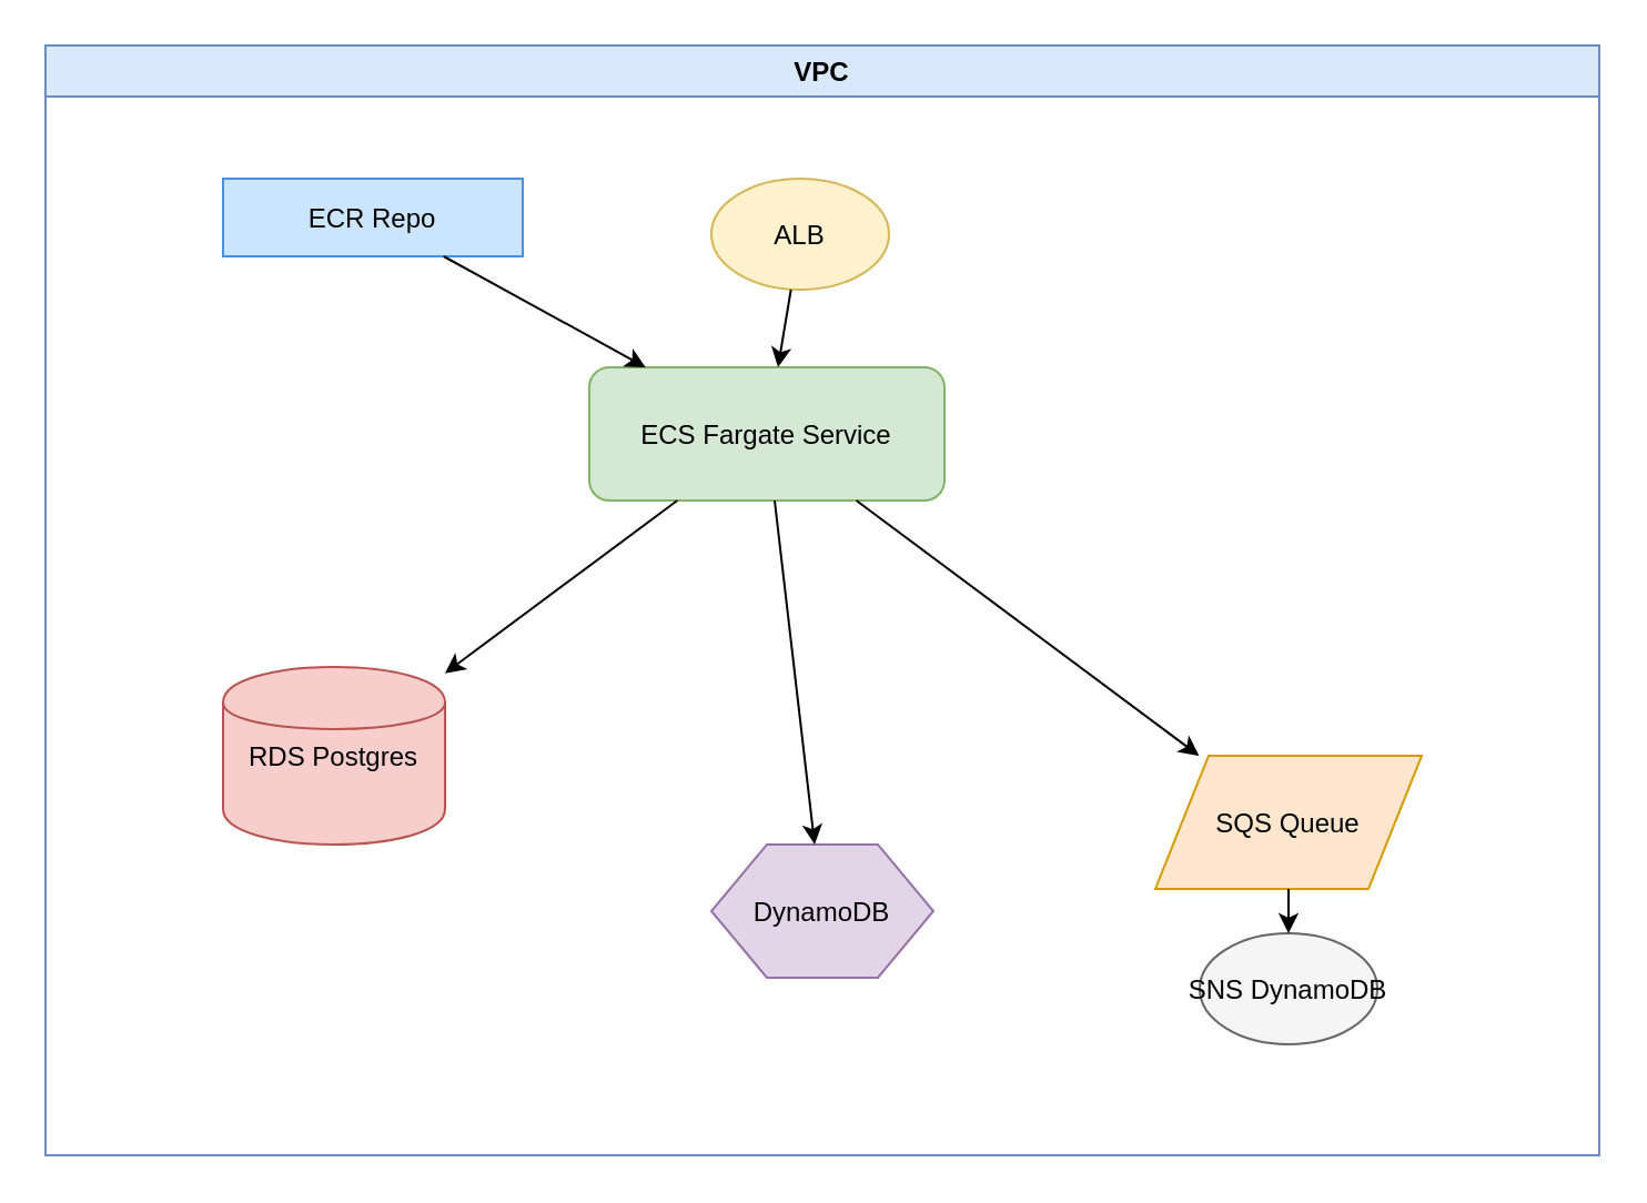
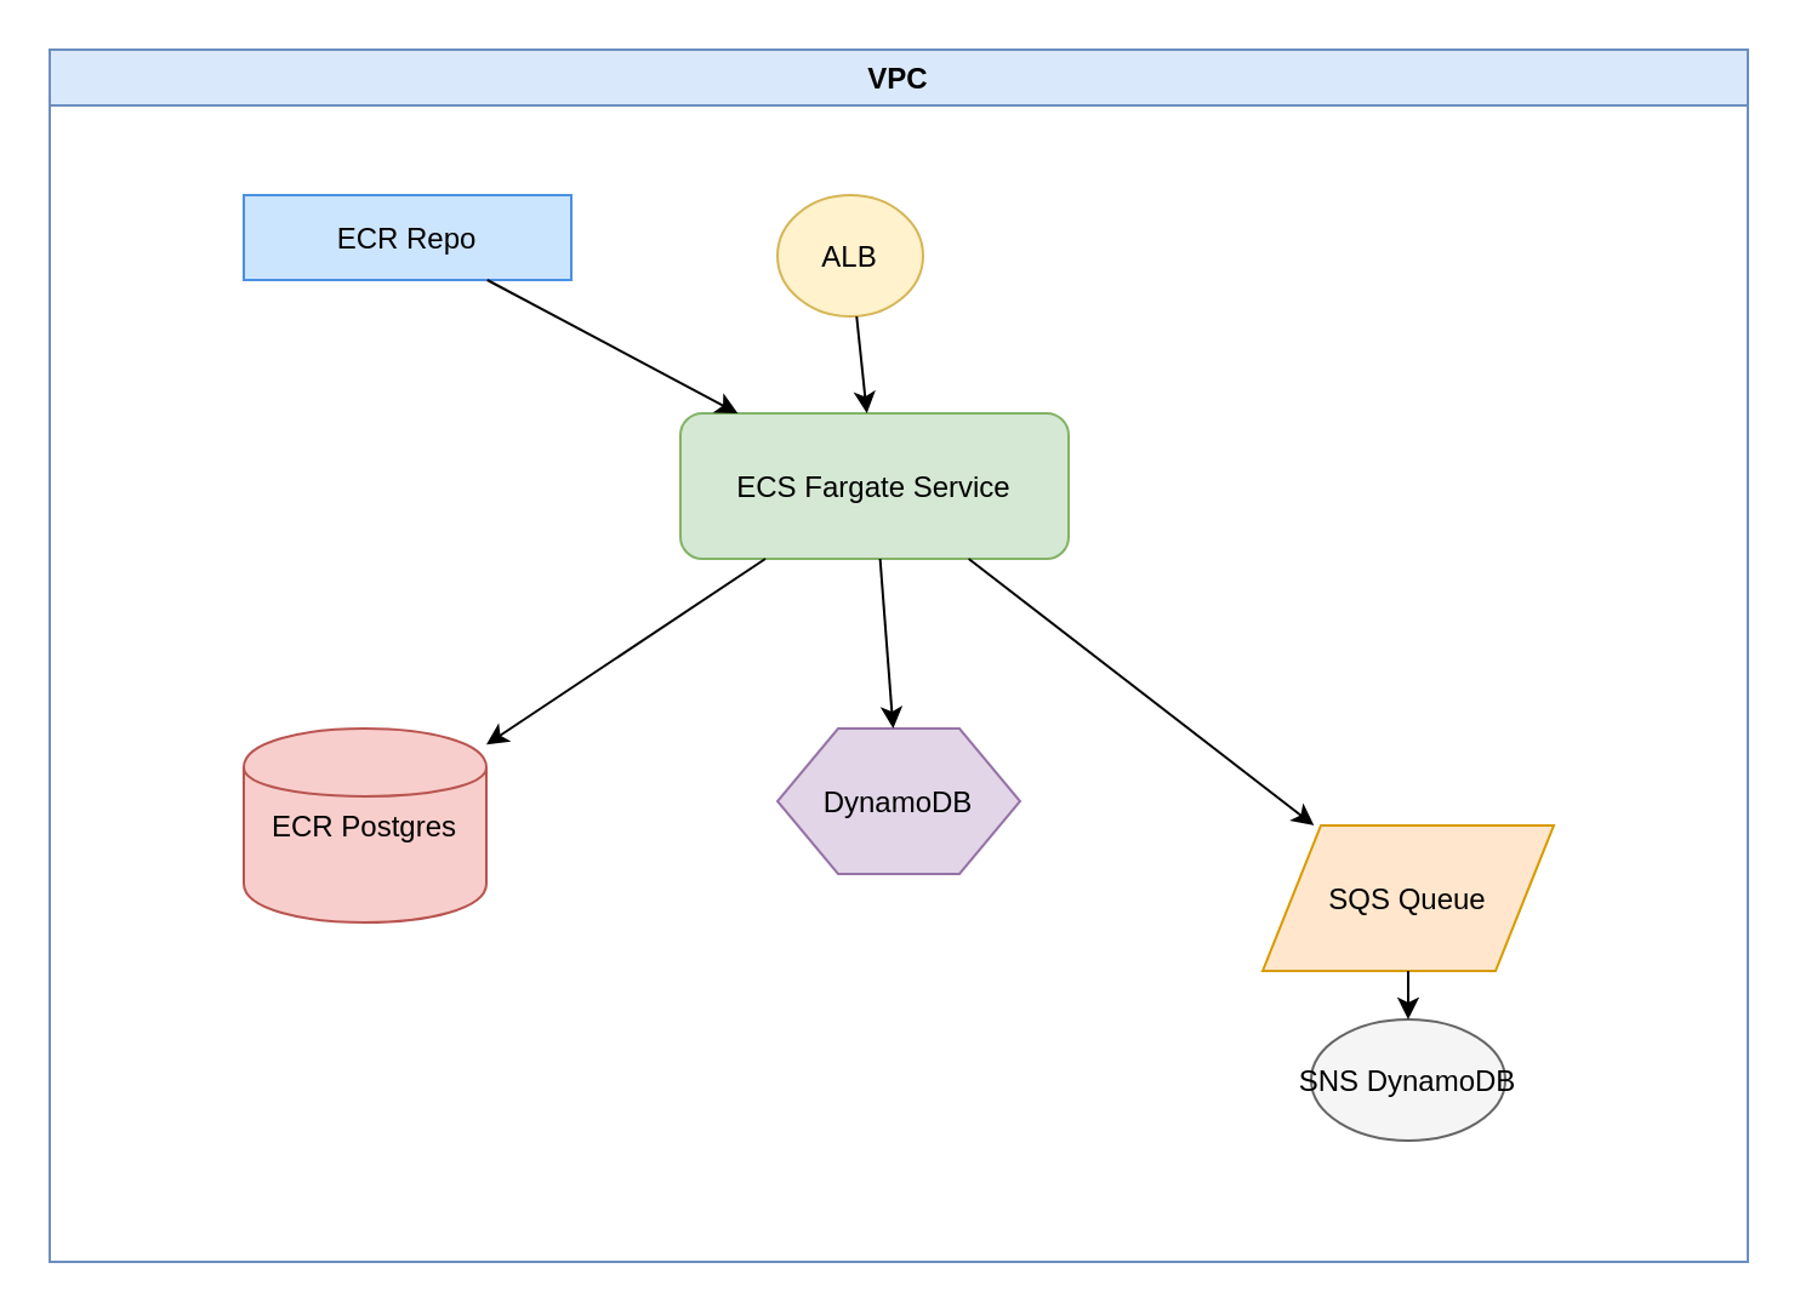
  <mxCell id="0" />
  <mxCell id="1" parent="0" />
  <mxCell id="2" value="VPC" style="swimlane;fillColor=#dae8fc;strokeColor=#6c8ebf;" vertex="1" parent="1"><mxGeometry x="20" y="20" width="700" height="500" as="geometry" /></mxCell>
- <mxCell id="3" value="ALB" style="shape=ellipse;fillColor=#fff2cc;strokeColor=#d6b656;" vertex="1" parent="2"><mxGeometry x="300" y="60" width="80" height="50" as="geometry" /></mxCell>
- <mxCell id="4" value="ECS Fargate Service" style="shape=rectangle;rounded=1;fillColor=#d5e8d4;strokeColor=#82b366;" vertex="1" parent="2"><mxGeometry x="245" y="145" width="160" height="60" as="geometry" /></mxCell>
- <mxCell id="5" value="RDS Postgres" style="shape=cylinder;fillColor=#f8cecc;strokeColor=#b85450;" vertex="1" parent="2"><mxGeometry x="80" y="280" width="100" height="80" as="geometry" /></mxCell>
- <mxCell id="6" value="DynamoDB" style="shape=hexagon;fillColor=#e1d5e7;strokeColor=#9673a6;" vertex="1" parent="2"><mxGeometry x="300" y="360" width="100" height="60" as="geometry" /></mxCell>
+ <mxCell id="3" value="ALB" style="shape=ellipse;fillColor=#fff2cc;strokeColor=#d6b656;" vertex="1" parent="2"><mxGeometry x="300" y="60" width="60" height="50" as="geometry" /></mxCell>
+ <mxCell id="4" value="ECS Fargate Service" style="shape=rectangle;rounded=1;fillColor=#d5e8d4;strokeColor=#82b366;" vertex="1" parent="2"><mxGeometry x="260" y="150" width="160" height="60" as="geometry" /></mxCell>
+ <mxCell id="5" value="ECR Postgres" style="shape=cylinder;fillColor=#f8cecc;strokeColor=#b85450;" vertex="1" parent="2"><mxGeometry x="80" y="280" width="100" height="80" as="geometry" /></mxCell>
+ <mxCell id="6" value="DynamoDB" style="shape=hexagon;fillColor=#e1d5e7;strokeColor=#9673a6;" vertex="1" parent="2"><mxGeometry x="300" y="280" width="100" height="60" as="geometry" /></mxCell>
  <mxCell id="7" value="SQS Queue" style="shape=parallelogram;fillColor=#ffe6cc;strokeColor=#d79b00;" vertex="1" parent="2"><mxGeometry x="500" y="320" width="120" height="60" as="geometry" /></mxCell>
  <mxCell id="8" value="SNS DynamoDB" style="shape=ellipse;fillColor=#f5f5f5;strokeColor=#666666;" vertex="1" parent="2"><mxGeometry x="520" y="400" width="80" height="50" as="geometry" /></mxCell>
  <mxCell id="9" value="ECR Repo" style="shape=rectangle;fillColor=#cce5ff;strokeColor=#4a90e2;" vertex="1" parent="2"><mxGeometry x="80" y="60" width="135" height="35" as="geometry" /></mxCell>
  <mxCell id="10" edge="1" parent="2" source="9" target="4"><mxGeometry relative="1" as="geometry" /></mxCell>
  <mxCell id="11" edge="1" parent="2" source="3" target="4"><mxGeometry relative="1" as="geometry" /></mxCell>
  <mxCell id="12" edge="1" parent="2" source="4" target="5"><mxGeometry relative="1" as="geometry" /></mxCell>
  <mxCell id="13" edge="1" parent="2" source="4" target="6"><mxGeometry relative="1" as="geometry" /></mxCell>
  <mxCell id="14" edge="1" parent="2" source="4" target="7"><mxGeometry relative="1" as="geometry" /></mxCell>
  <mxCell id="15" edge="1" parent="2" source="7" target="8"><mxGeometry relative="1" as="geometry" /></mxCell>
